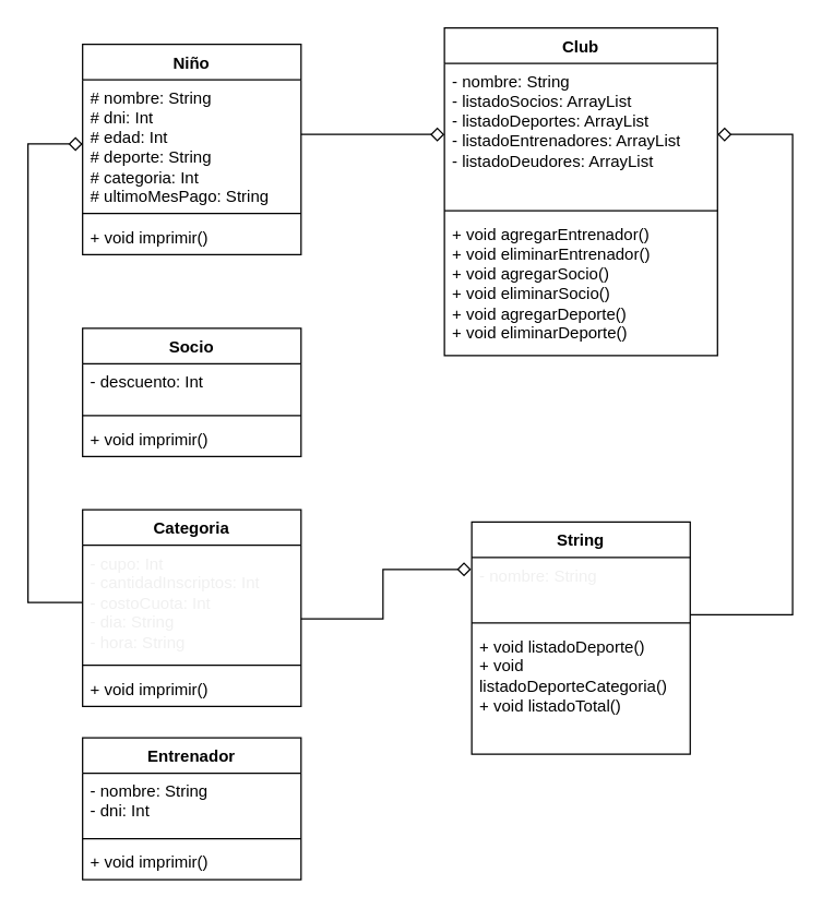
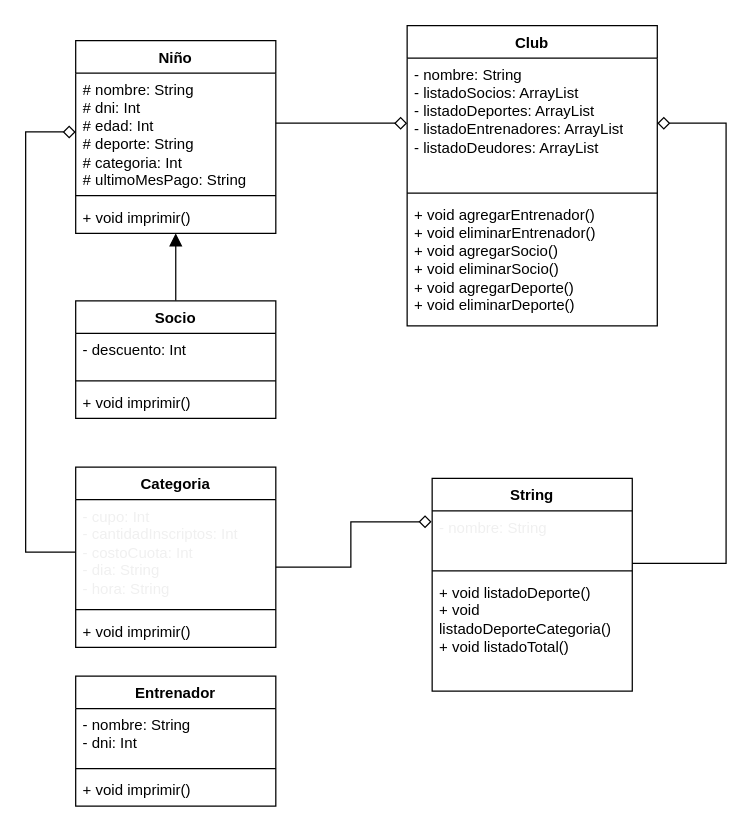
  <mxCell id="0" />
  <mxCell id="1" parent="0" />
+ <mxCell id="2" style="edgeStyle=orthogonalEdgeStyle;rounded=0;orthogonalLoop=1;jettySize=auto;html=1;fontSize=12;startSize=8;endSize=8;endArrow=block;endFill=1;entryX=0.5;entryY=1;entryDx=0;entryDy=0;exitX=0.5;exitY=0;exitDx=0;exitDy=0;" parent="1" source="3" target="7" edge="1"><mxGeometry relative="1" as="geometry"><mxPoint x="30" y="179" as="sourcePoint" /><mxPoint x="180" y="149" as="targetPoint" /><Array as="points"><mxPoint x="140" y="210" /><mxPoint x="140" y="210" /></Array></mxGeometry></mxCell>
  <mxCell id="3" value="Socio" style="swimlane;fontStyle=1;align=center;verticalAlign=top;childLayout=stackLayout;horizontal=1;startSize=26;horizontalStack=0;resizeParent=1;resizeParentMax=0;resizeLast=0;collapsible=1;marginBottom=0;whiteSpace=wrap;html=1;" parent="1" vertex="1"><mxGeometry x="60" y="240" width="160" height="94" as="geometry" /></mxCell>
  <mxCell id="4" value="- descuento: Int" style="text;strokeColor=none;fillColor=none;align=left;verticalAlign=top;spacingLeft=4;spacingRight=4;overflow=hidden;rotatable=0;points=[[0,0.5],[1,0.5]];portConstraint=eastwest;whiteSpace=wrap;html=1;" parent="3" vertex="1"><mxGeometry y="26" width="160" height="34" as="geometry" /></mxCell>
  <mxCell id="5" value="" style="line;strokeWidth=1;fillColor=none;align=left;verticalAlign=middle;spacingTop=-1;spacingLeft=3;spacingRight=3;rotatable=0;labelPosition=right;points=[];portConstraint=eastwest;strokeColor=inherit;" parent="3" vertex="1"><mxGeometry y="60" width="160" height="8" as="geometry" /></mxCell>
  <mxCell id="6" value="+ void imprimir()" style="text;strokeColor=none;fillColor=none;align=left;verticalAlign=top;spacingLeft=4;spacingRight=4;overflow=hidden;rotatable=0;points=[[0,0.5],[1,0.5]];portConstraint=eastwest;whiteSpace=wrap;html=1;" parent="3" vertex="1"><mxGeometry y="68" width="160" height="26" as="geometry" /></mxCell>
  <mxCell id="7" value="Niño" style="swimlane;fontStyle=1;align=center;verticalAlign=top;childLayout=stackLayout;horizontal=1;startSize=26;horizontalStack=0;resizeParent=1;resizeParentMax=0;resizeLast=0;collapsible=1;marginBottom=0;whiteSpace=wrap;html=1;" parent="1" vertex="1"><mxGeometry x="60" y="32" width="160" height="154" as="geometry" /></mxCell>
  <mxCell id="8" value="# nombre: String&lt;div&gt;# dni: Int&lt;/div&gt;&lt;div&gt;# edad: Int&lt;/div&gt;&lt;div&gt;# deporte: String&lt;/div&gt;&lt;div&gt;# categoria: Int&lt;/div&gt;&lt;div&gt;# ultimoMesPago: String&amp;nbsp;&lt;/div&gt;" style="text;strokeColor=none;fillColor=none;align=left;verticalAlign=top;spacingLeft=4;spacingRight=4;overflow=hidden;rotatable=0;points=[[0,0.5],[1,0.5]];portConstraint=eastwest;whiteSpace=wrap;html=1;" parent="7" vertex="1"><mxGeometry y="26" width="160" height="94" as="geometry" /></mxCell>
  <mxCell id="9" value="" style="line;strokeWidth=1;fillColor=none;align=left;verticalAlign=middle;spacingTop=-1;spacingLeft=3;spacingRight=3;rotatable=0;labelPosition=right;points=[];portConstraint=eastwest;strokeColor=inherit;" parent="7" vertex="1"><mxGeometry y="120" width="160" height="8" as="geometry" /></mxCell>
  <mxCell id="10" value="+ void imprimir()" style="text;strokeColor=none;fillColor=none;align=left;verticalAlign=top;spacingLeft=4;spacingRight=4;overflow=hidden;rotatable=0;points=[[0,0.5],[1,0.5]];portConstraint=eastwest;whiteSpace=wrap;html=1;" parent="7" vertex="1"><mxGeometry y="128" width="160" height="26" as="geometry" /></mxCell>
  <mxCell id="11" value="String" style="swimlane;fontStyle=1;align=center;verticalAlign=top;childLayout=stackLayout;horizontal=1;startSize=26;horizontalStack=0;resizeParent=1;resizeParentMax=0;resizeLast=0;collapsible=1;marginBottom=0;whiteSpace=wrap;html=1;" parent="1" vertex="1"><mxGeometry x="345" y="382" width="160" height="170" as="geometry" /></mxCell>
  <mxCell id="12" value="&lt;div style=&quot;forced-color-adjust: none; border-color: rgb(0, 0, 0); color: rgb(240, 240, 240); font-family: Helvetica; font-size: 12px; font-style: normal; font-variant-ligatures: normal; font-variant-caps: normal; font-weight: 400; letter-spacing: normal; orphans: 2; text-align: left; text-indent: 0px; text-transform: none; widows: 2; word-spacing: 0px; -webkit-text-stroke-width: 0px; white-space: normal; text-decoration-thickness: initial; text-decoration-style: initial; text-decoration-color: initial;&quot;&gt;- nombre: String&lt;/div&gt;&lt;div style=&quot;forced-color-adjust: none; border-color: rgb(0, 0, 0); color: rgb(240, 240, 240); font-family: Helvetica; font-size: 12px; font-style: normal; font-variant-ligatures: normal; font-variant-caps: normal; font-weight: 400; letter-spacing: normal; orphans: 2; text-align: left; text-indent: 0px; text-transform: none; widows: 2; word-spacing: 0px; -webkit-text-stroke-width: 0px; white-space: normal; text-decoration-thickness: initial; text-decoration-style: initial; text-decoration-color: initial;&quot;&gt;&lt;br&gt;&lt;/div&gt;" style="text;strokeColor=none;fillColor=none;align=left;verticalAlign=top;spacingLeft=4;spacingRight=4;overflow=hidden;rotatable=0;points=[[0,0.5],[1,0.5]];portConstraint=eastwest;whiteSpace=wrap;html=1;labelBackgroundColor=none;" vertex="1" parent="11"><mxGeometry y="26" width="160" height="44" as="geometry" /></mxCell>
  <mxCell id="13" value="" style="line;strokeWidth=1;fillColor=none;align=left;verticalAlign=middle;spacingTop=-1;spacingLeft=3;spacingRight=3;rotatable=0;labelPosition=right;points=[];portConstraint=eastwest;strokeColor=inherit;" parent="11" vertex="1"><mxGeometry y="70" width="160" height="8" as="geometry" /></mxCell>
  <mxCell id="14" value="+ void listadoDeporte()&lt;div&gt;+ void listadoDeporteCategoria()&lt;/div&gt;&lt;div&gt;+ void listadoTotal()&lt;/div&gt;" style="text;strokeColor=none;fillColor=none;align=left;verticalAlign=top;spacingLeft=4;spacingRight=4;overflow=hidden;rotatable=0;points=[[0,0.5],[1,0.5]];portConstraint=eastwest;whiteSpace=wrap;html=1;" parent="11" vertex="1"><mxGeometry y="78" width="160" height="92" as="geometry" /></mxCell>
  <mxCell id="15" value="Club" style="swimlane;fontStyle=1;align=center;verticalAlign=top;childLayout=stackLayout;horizontal=1;startSize=26;horizontalStack=0;resizeParent=1;resizeParentMax=0;resizeLast=0;collapsible=1;marginBottom=0;whiteSpace=wrap;html=1;" parent="1" vertex="1"><mxGeometry x="325" y="20" width="200" height="240" as="geometry" /></mxCell>
  <mxCell id="16" value="&lt;div&gt;- nombre: String&lt;/div&gt;- listadoSocios: ArrayList&lt;div&gt;- listadoDeportes: ArrayList&lt;br&gt;&lt;div&gt;- listadoEntrenadores: ArrayList&lt;/div&gt;&lt;/div&gt;&lt;div&gt;- listadoDeudores: ArrayList&lt;/div&gt;" style="text;strokeColor=none;fillColor=none;align=left;verticalAlign=top;spacingLeft=4;spacingRight=4;overflow=hidden;rotatable=0;points=[[0,0.5],[1,0.5]];portConstraint=eastwest;whiteSpace=wrap;html=1;" parent="15" vertex="1"><mxGeometry y="26" width="200" height="104" as="geometry" /></mxCell>
  <mxCell id="17" value="" style="line;strokeWidth=1;fillColor=none;align=left;verticalAlign=middle;spacingTop=-1;spacingLeft=3;spacingRight=3;rotatable=0;labelPosition=right;points=[];portConstraint=eastwest;strokeColor=inherit;" parent="15" vertex="1"><mxGeometry y="130" width="200" height="8" as="geometry" /></mxCell>
  <mxCell id="18" value="+ void agregarEntrenador()&lt;div&gt;+ void eliminarEntrenador()&lt;/div&gt;&lt;div&gt;+ void agregarSocio()&lt;div&gt;+ void eliminarSocio()&lt;/div&gt;&lt;div&gt;&lt;span style=&quot;background-color: initial;&quot;&gt;+ void agregarDeporte()&lt;/span&gt;&lt;br&gt;&lt;/div&gt;&lt;/div&gt;&lt;div&gt;+ void eliminarDeporte()&lt;/div&gt;" style="text;strokeColor=none;fillColor=none;align=left;verticalAlign=top;spacingLeft=4;spacingRight=4;overflow=hidden;rotatable=0;points=[[0,0.5],[1,0.5]];portConstraint=eastwest;whiteSpace=wrap;html=1;" parent="15" vertex="1"><mxGeometry y="138" width="200" height="102" as="geometry" /></mxCell>
  <mxCell id="19" style="edgeStyle=orthogonalEdgeStyle;rounded=0;orthogonalLoop=1;jettySize=auto;html=1;fontSize=12;startSize=8;endSize=8;endArrow=diamond;endFill=0;entryX=0;entryY=0.5;entryDx=0;entryDy=0;" parent="1" source="8" target="16" edge="1"><mxGeometry relative="1" as="geometry"><mxPoint x="300" y="67" as="targetPoint" /><Array as="points"><mxPoint x="250" y="98" /><mxPoint x="250" y="98" /></Array></mxGeometry></mxCell>
  <mxCell id="20" value="Entrenador" style="swimlane;fontStyle=1;align=center;verticalAlign=top;childLayout=stackLayout;horizontal=1;startSize=26;horizontalStack=0;resizeParent=1;resizeParentMax=0;resizeLast=0;collapsible=1;marginBottom=0;whiteSpace=wrap;html=1;" parent="1" vertex="1"><mxGeometry x="60" y="540" width="160" height="104" as="geometry" /></mxCell>
  <mxCell id="21" value="- nombre: String&lt;div&gt;- dni: Int&lt;/div&gt;" style="text;strokeColor=none;fillColor=none;align=left;verticalAlign=top;spacingLeft=4;spacingRight=4;overflow=hidden;rotatable=0;points=[[0,0.5],[1,0.5]];portConstraint=eastwest;whiteSpace=wrap;html=1;" parent="20" vertex="1"><mxGeometry y="26" width="160" height="44" as="geometry" /></mxCell>
  <mxCell id="22" value="" style="line;strokeWidth=1;fillColor=none;align=left;verticalAlign=middle;spacingTop=-1;spacingLeft=3;spacingRight=3;rotatable=0;labelPosition=right;points=[];portConstraint=eastwest;strokeColor=inherit;" parent="20" vertex="1"><mxGeometry y="70" width="160" height="8" as="geometry" /></mxCell>
  <mxCell id="23" value="+ void imprimir()" style="text;strokeColor=none;fillColor=none;align=left;verticalAlign=top;spacingLeft=4;spacingRight=4;overflow=hidden;rotatable=0;points=[[0,0.5],[1,0.5]];portConstraint=eastwest;whiteSpace=wrap;html=1;" parent="20" vertex="1"><mxGeometry y="78" width="160" height="26" as="geometry" /></mxCell>
  <mxCell id="24" style="edgeStyle=orthogonalEdgeStyle;rounded=0;orthogonalLoop=1;jettySize=auto;html=1;fontSize=12;startSize=8;endSize=8;entryX=1;entryY=0.5;entryDx=0;entryDy=0;endArrow=diamond;endFill=0;exitX=1;exitY=0.5;exitDx=0;exitDy=0;" parent="1" target="16" edge="1"><mxGeometry relative="1" as="geometry"><mxPoint x="480" y="19" as="targetPoint" /><mxPoint x="505" y="450" as="sourcePoint" /><Array as="points"><mxPoint x="580" y="450" /><mxPoint x="580" y="98" /></Array></mxGeometry></mxCell>
  <mxCell id="25" style="edgeStyle=orthogonalEdgeStyle;rounded=0;orthogonalLoop=1;jettySize=auto;html=1;entryX=0;entryY=0.5;entryDx=0;entryDy=0;fontSize=12;startSize=8;endSize=8;exitX=0;exitY=0.5;exitDx=0;exitDy=0;endArrow=diamond;endFill=0;" edge="1" parent="1" source="27" target="8"><mxGeometry relative="1" as="geometry"><Array as="points"><mxPoint x="20" y="441" /><mxPoint x="20" y="105" /></Array></mxGeometry></mxCell>
  <mxCell id="26" value="Categoria" style="swimlane;fontStyle=1;align=center;verticalAlign=top;childLayout=stackLayout;horizontal=1;startSize=26;horizontalStack=0;resizeParent=1;resizeParentMax=0;resizeLast=0;collapsible=1;marginBottom=0;whiteSpace=wrap;html=1;" vertex="1" parent="1"><mxGeometry x="60" y="373" width="160" height="144" as="geometry" /></mxCell>
  <mxCell id="27" value="&lt;div style=&quot;forced-color-adjust: none; border-color: rgb(0, 0, 0); color: rgb(240, 240, 240); font-family: Helvetica; font-size: 12px; font-style: normal; font-variant-ligatures: normal; font-variant-caps: normal; font-weight: 400; letter-spacing: normal; orphans: 2; text-align: left; text-indent: 0px; text-transform: none; widows: 2; word-spacing: 0px; -webkit-text-stroke-width: 0px; white-space: normal; text-decoration-thickness: initial; text-decoration-style: initial; text-decoration-color: initial;&quot;&gt;&lt;span style=&quot;forced-color-adjust: none; border-color: rgb(0, 0, 0);&quot;&gt;- cupo: Int&lt;/span&gt;&lt;br style=&quot;forced-color-adjust: none; border-color: rgb(0, 0, 0);&quot;&gt;&lt;/div&gt;&lt;div style=&quot;forced-color-adjust: none; border-color: rgb(0, 0, 0); color: rgb(240, 240, 240); font-family: Helvetica; font-size: 12px; font-style: normal; font-variant-ligatures: normal; font-variant-caps: normal; font-weight: 400; letter-spacing: normal; orphans: 2; text-align: left; text-indent: 0px; text-transform: none; widows: 2; word-spacing: 0px; -webkit-text-stroke-width: 0px; white-space: normal; text-decoration-thickness: initial; text-decoration-style: initial; text-decoration-color: initial;&quot;&gt;- cantidadInscriptos: Int&lt;/div&gt;&lt;div style=&quot;forced-color-adjust: none; border-color: rgb(0, 0, 0); color: rgb(240, 240, 240); font-family: Helvetica; font-size: 12px; font-style: normal; font-variant-ligatures: normal; font-variant-caps: normal; font-weight: 400; letter-spacing: normal; orphans: 2; text-align: left; text-indent: 0px; text-transform: none; widows: 2; word-spacing: 0px; -webkit-text-stroke-width: 0px; white-space: normal; text-decoration-thickness: initial; text-decoration-style: initial; text-decoration-color: initial;&quot;&gt;- costoCuota: Int&lt;/div&gt;&lt;div style=&quot;forced-color-adjust: none; border-color: rgb(0, 0, 0); color: rgb(240, 240, 240); font-family: Helvetica; font-size: 12px; font-style: normal; font-variant-ligatures: normal; font-variant-caps: normal; font-weight: 400; letter-spacing: normal; orphans: 2; text-align: left; text-indent: 0px; text-transform: none; widows: 2; word-spacing: 0px; -webkit-text-stroke-width: 0px; white-space: normal; text-decoration-thickness: initial; text-decoration-style: initial; text-decoration-color: initial;&quot;&gt;- dia: String&lt;/div&gt;&lt;div style=&quot;forced-color-adjust: none; border-color: rgb(0, 0, 0); color: rgb(240, 240, 240); font-family: Helvetica; font-size: 12px; font-style: normal; font-variant-ligatures: normal; font-variant-caps: normal; font-weight: 400; letter-spacing: normal; orphans: 2; text-align: left; text-indent: 0px; text-transform: none; widows: 2; word-spacing: 0px; -webkit-text-stroke-width: 0px; white-space: normal; text-decoration-thickness: initial; text-decoration-style: initial; text-decoration-color: initial;&quot;&gt;- hora: String&lt;/div&gt;&lt;div&gt;&lt;br&gt;&lt;/div&gt;" style="text;strokeColor=none;fillColor=none;align=left;verticalAlign=top;spacingLeft=4;spacingRight=4;overflow=hidden;rotatable=0;points=[[0,0.5],[1,0.5]];portConstraint=eastwest;whiteSpace=wrap;html=1;labelBackgroundColor=none;" vertex="1" parent="26"><mxGeometry y="26" width="160" height="84" as="geometry" /></mxCell>
  <mxCell id="28" value="" style="line;strokeWidth=1;fillColor=none;align=left;verticalAlign=middle;spacingTop=-1;spacingLeft=3;spacingRight=3;rotatable=0;labelPosition=right;points=[];portConstraint=eastwest;strokeColor=inherit;" vertex="1" parent="26"><mxGeometry y="110" width="160" height="8" as="geometry" /></mxCell>
  <mxCell id="29" value="+ void imprimir()" style="text;strokeColor=none;fillColor=none;align=left;verticalAlign=top;spacingLeft=4;spacingRight=4;overflow=hidden;rotatable=0;points=[[0,0.5],[1,0.5]];portConstraint=eastwest;whiteSpace=wrap;html=1;" vertex="1" parent="26"><mxGeometry y="118" width="160" height="26" as="geometry" /></mxCell>
  <mxCell id="30" style="edgeStyle=orthogonalEdgeStyle;rounded=0;orthogonalLoop=1;jettySize=auto;html=1;fontSize=12;startSize=8;endSize=8;entryX=-0.003;entryY=0.197;entryDx=0;entryDy=0;endArrow=diamond;endFill=0;entryPerimeter=0;" edge="1" parent="1" source="27" target="12"><mxGeometry relative="1" as="geometry"><mxPoint x="360" y="400" as="targetPoint" /><Array as="points"><mxPoint x="280" y="453" /><mxPoint x="280" y="417" /></Array></mxGeometry></mxCell>
